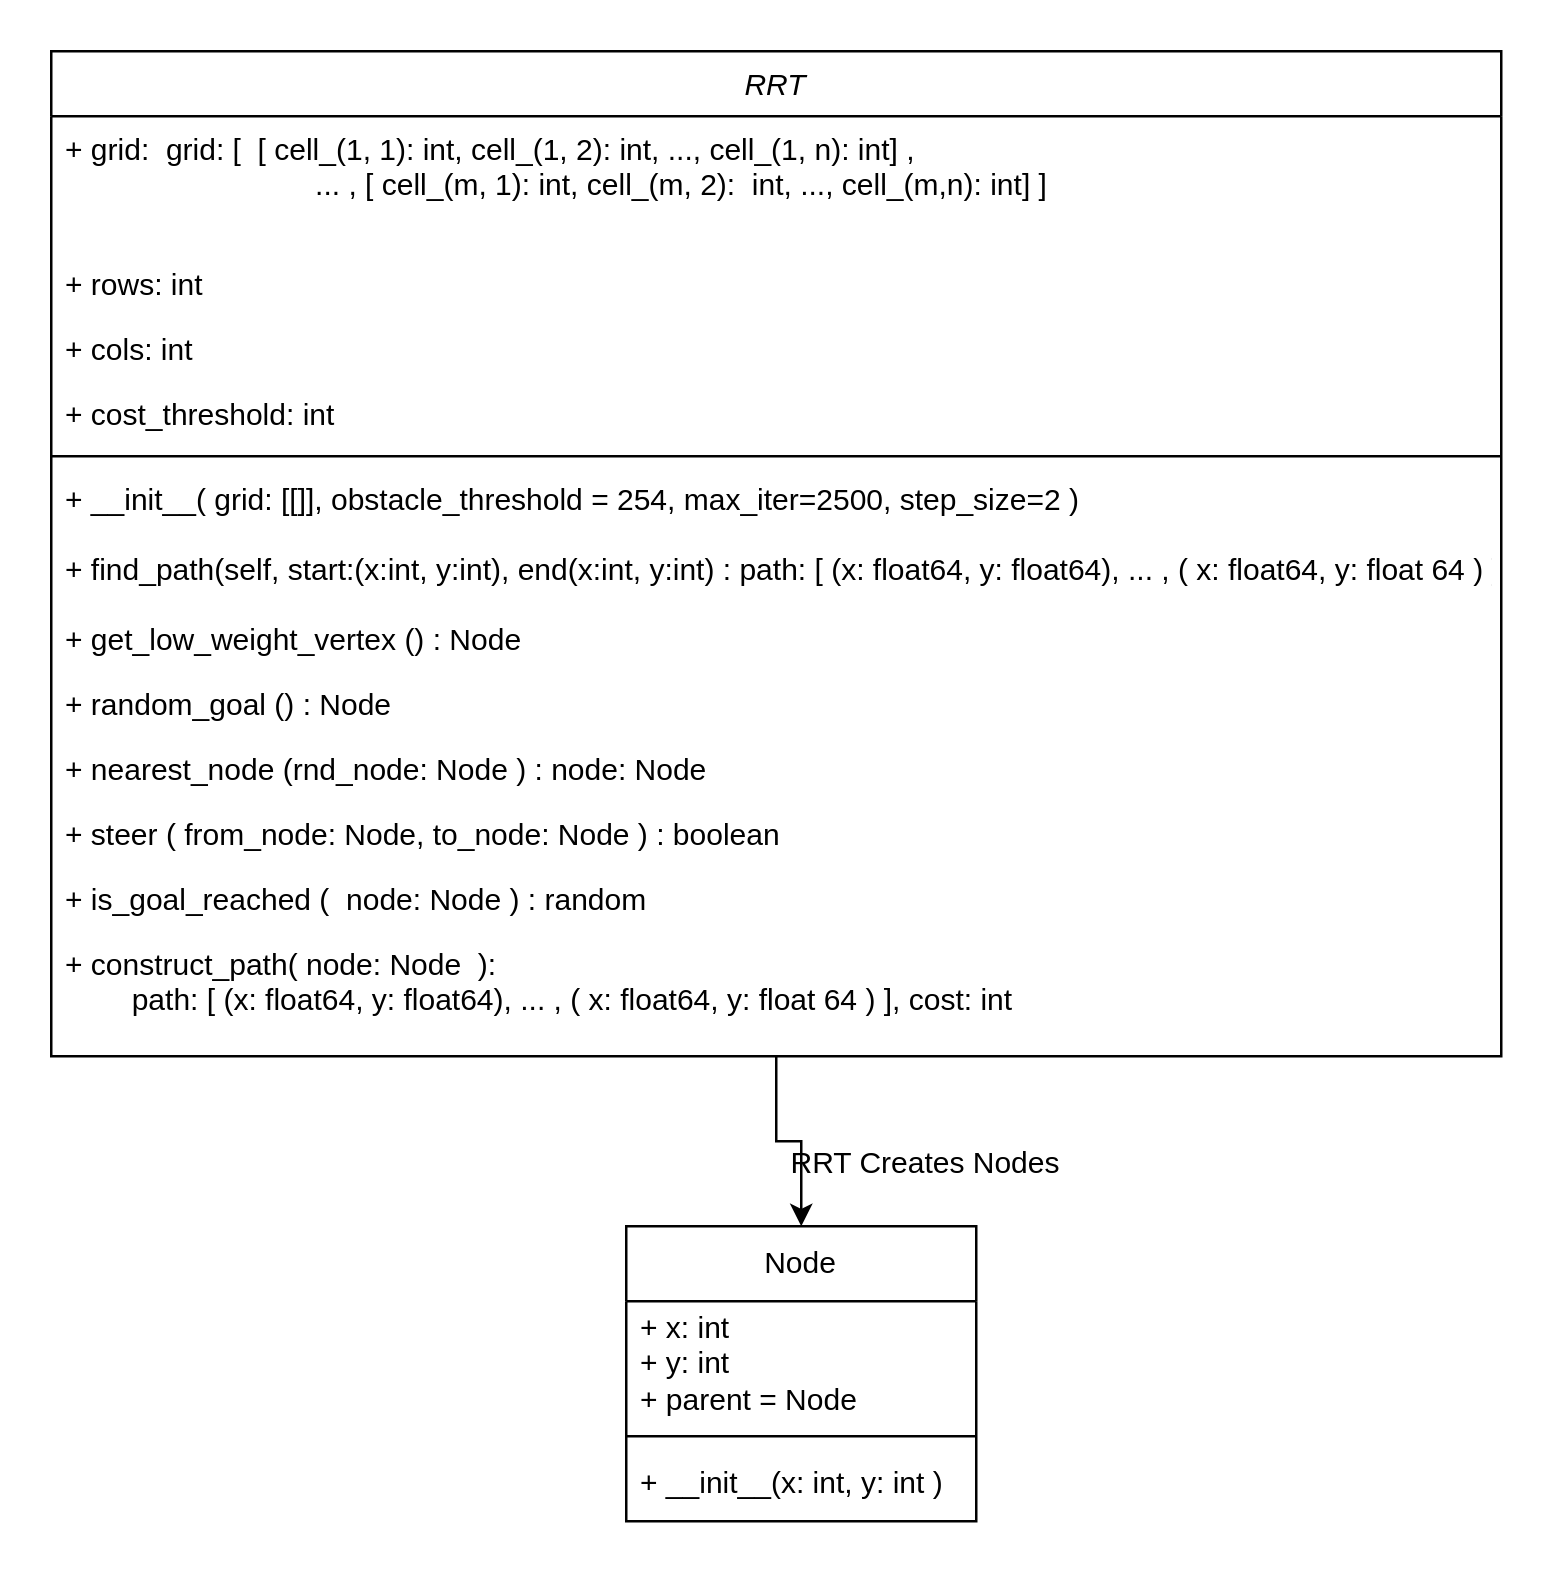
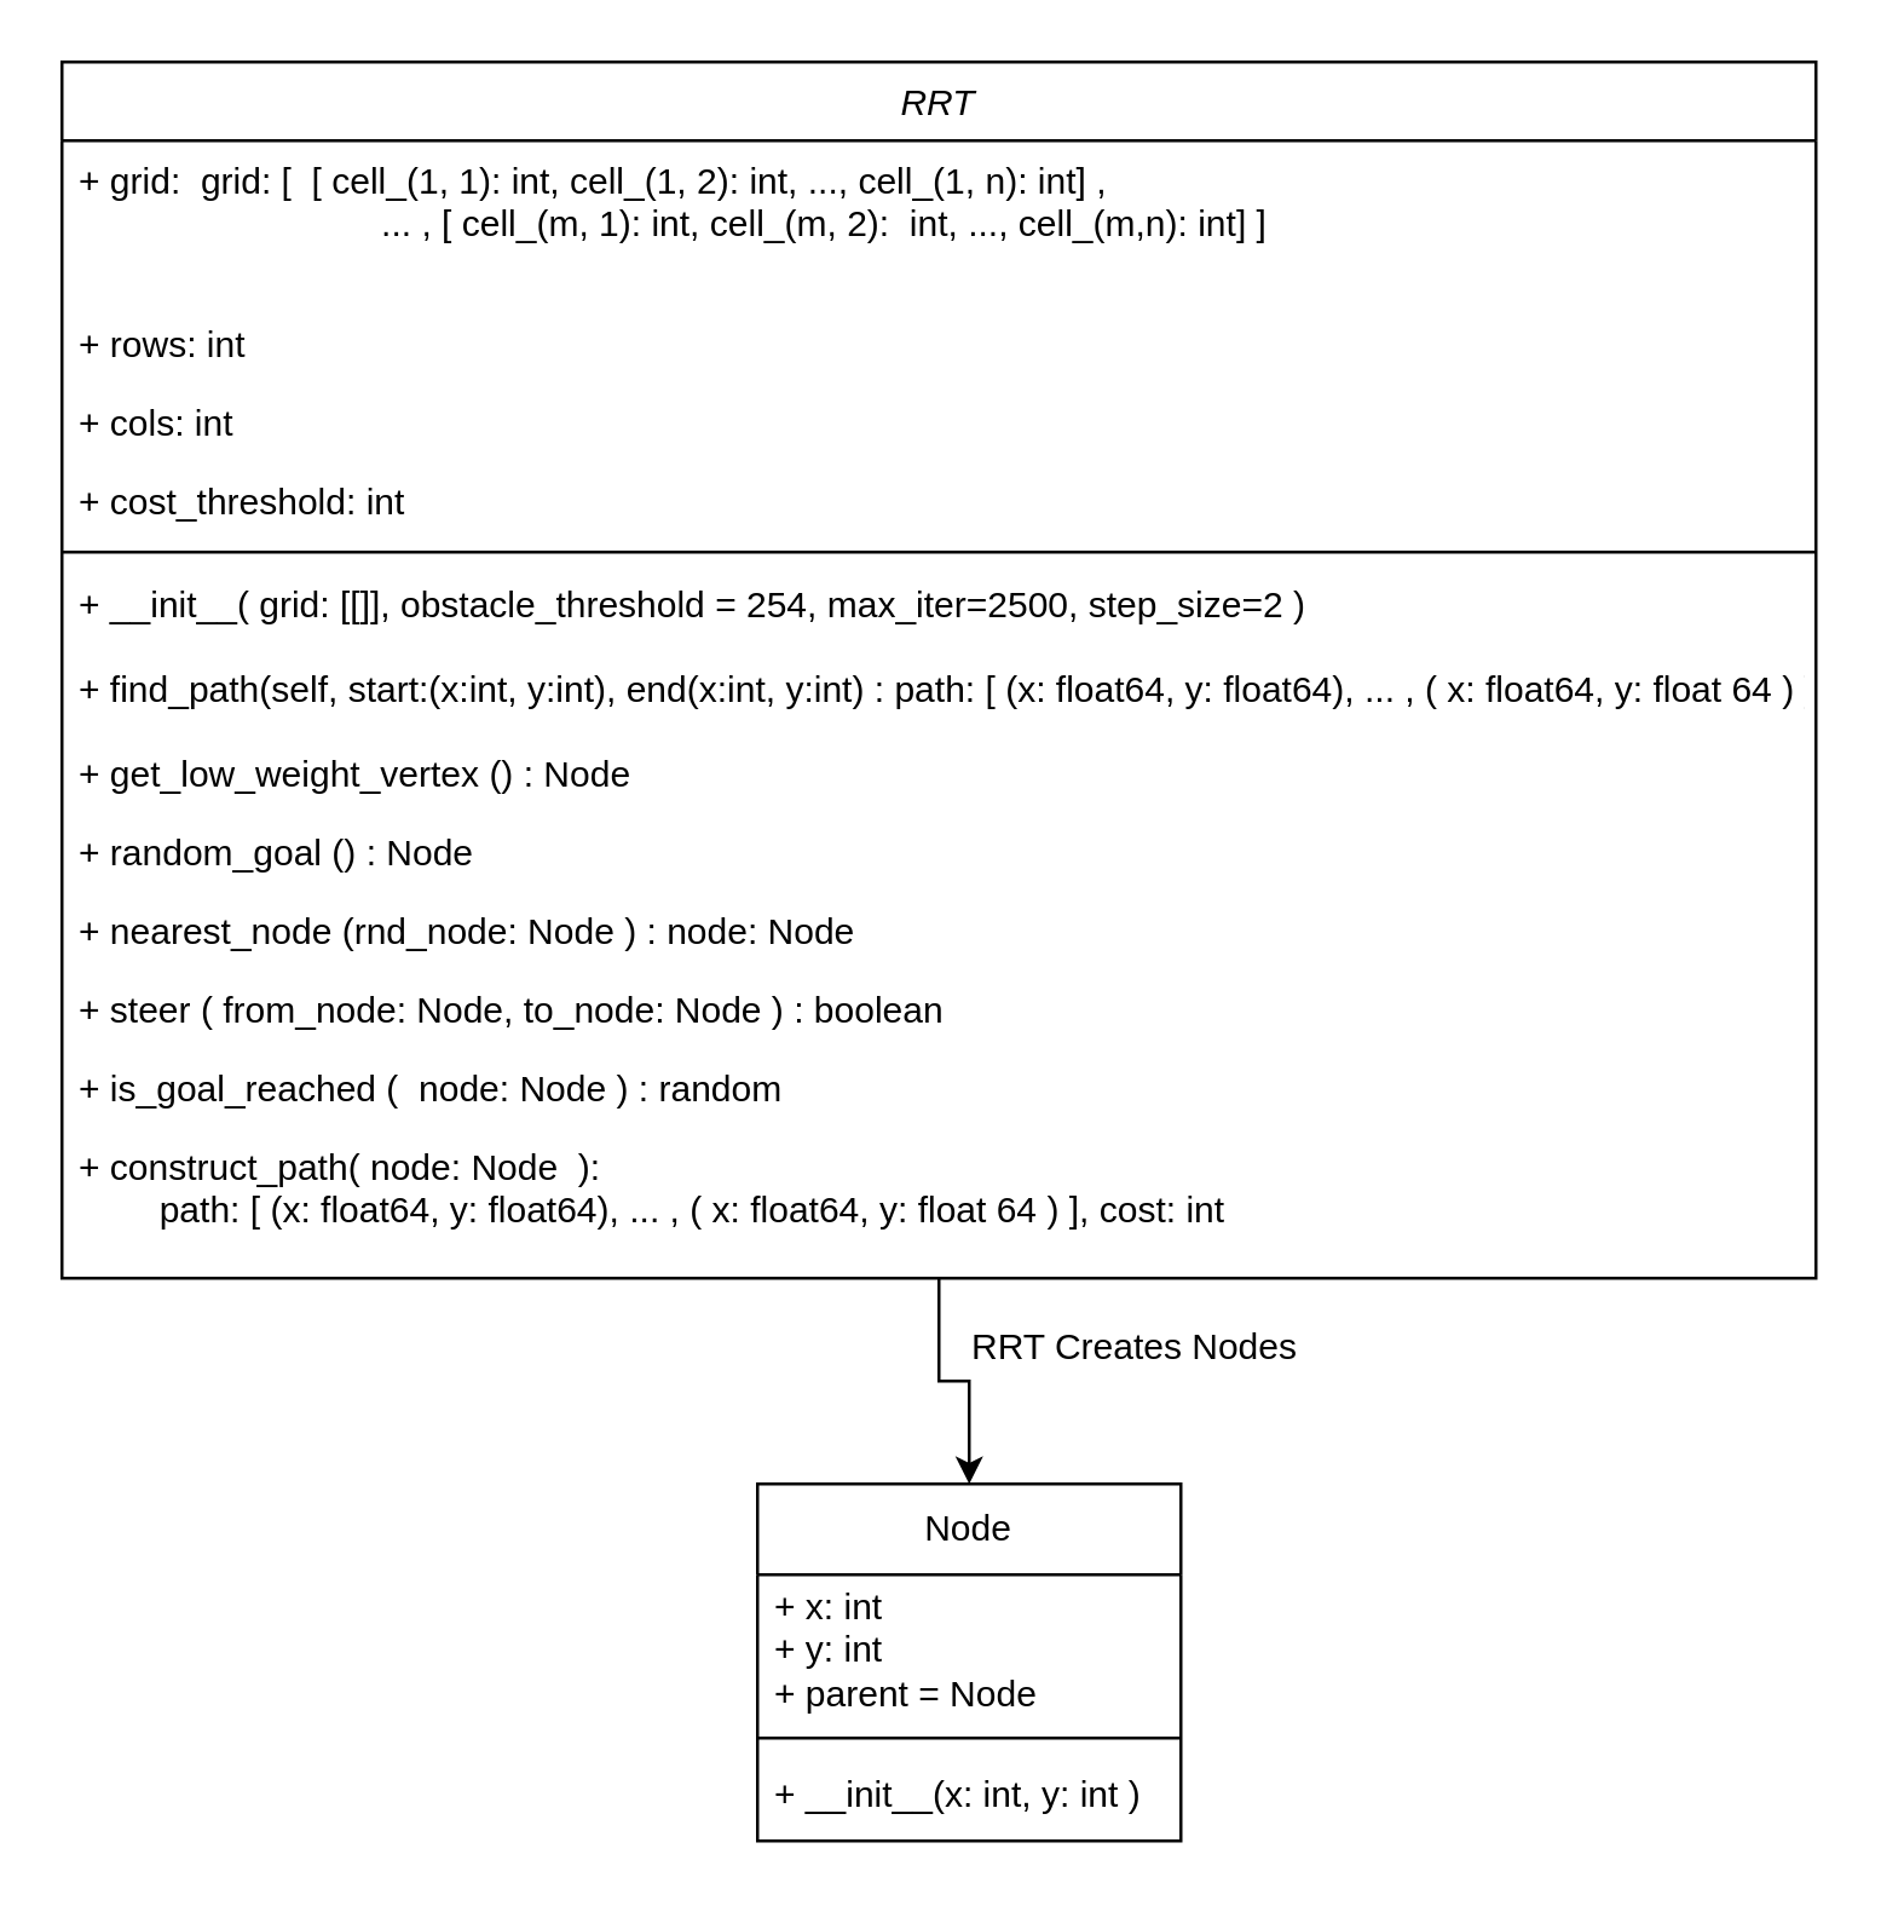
  <mxCell id="0" />
  <mxCell id="1" parent="0" />
  <mxCell id="2" style="edgeStyle=orthogonalEdgeStyle;rounded=0;orthogonalLoop=1;jettySize=auto;html=1;exitX=0.5;exitY=1;exitDx=0;exitDy=0;" edge="1" parent="1" source="3" target="17"><mxGeometry relative="1" as="geometry" /></mxCell>
  <mxCell id="3" value="RRT" style="swimlane;fontStyle=2;align=center;verticalAlign=top;childLayout=stackLayout;horizontal=1;startSize=26;horizontalStack=0;resizeParent=1;resizeLast=0;collapsible=1;marginBottom=0;rounded=0;shadow=0;strokeWidth=1;" parent="1" vertex="1"><mxGeometry x="20" y="20" width="580" height="402" as="geometry"><mxRectangle x="230" y="140" width="160" height="26" as="alternateBounds" /></mxGeometry></mxCell>
  <mxCell id="4" value="+ grid:  grid: [  [ cell_(1, 1): int, cell_(1, 2): int, ..., cell_(1, n): int] , &#10;                              ... , [ cell_(m, 1): int, cell_(m, 2):  int, ..., cell_(m,n): int] ] " style="text;align=left;verticalAlign=top;spacingLeft=4;spacingRight=4;overflow=hidden;rotatable=0;points=[[0,0.5],[1,0.5]];portConstraint=eastwest;" parent="3" vertex="1"><mxGeometry y="26" width="580" height="54" as="geometry" /></mxCell>
  <mxCell id="5" value="+ rows: int" style="text;align=left;verticalAlign=top;spacingLeft=4;spacingRight=4;overflow=hidden;rotatable=0;points=[[0,0.5],[1,0.5]];portConstraint=eastwest;rounded=0;shadow=0;html=0;" parent="3" vertex="1"><mxGeometry y="80" width="580" height="26" as="geometry" /></mxCell>
  <mxCell id="6" value="+ cols: int" style="text;align=left;verticalAlign=top;spacingLeft=4;spacingRight=4;overflow=hidden;rotatable=0;points=[[0,0.5],[1,0.5]];portConstraint=eastwest;rounded=0;shadow=0;html=0;" vertex="1" parent="3"><mxGeometry y="106" width="580" height="26" as="geometry" /></mxCell>
  <mxCell id="7" value="+ cost_threshold: int" style="text;align=left;verticalAlign=top;spacingLeft=4;spacingRight=4;overflow=hidden;rotatable=0;points=[[0,0.5],[1,0.5]];portConstraint=eastwest;rounded=0;shadow=0;html=0;" parent="3" vertex="1"><mxGeometry y="132" width="580" height="26" as="geometry" /></mxCell>
  <mxCell id="8" value="" style="line;html=1;strokeWidth=1;align=left;verticalAlign=middle;spacingTop=-1;spacingLeft=3;spacingRight=3;rotatable=0;labelPosition=right;points=[];portConstraint=eastwest;" parent="3" vertex="1"><mxGeometry y="158" width="580" height="8" as="geometry" /></mxCell>
  <mxCell id="9" value="+ __init__( grid: [[]], obstacle_threshold = 254, max_iter=2500, step_size=2 )" style="text;align=left;verticalAlign=top;spacingLeft=4;spacingRight=4;overflow=hidden;rotatable=0;points=[[0,0.5],[1,0.5]];portConstraint=eastwest;" vertex="1" parent="3"><mxGeometry y="166" width="580" height="28" as="geometry" /></mxCell>
  <mxCell id="10" value="+ find_path(self, start:(x:int, y:int), end(x:int, y:int) : path: [ (x: float64, y: float64), ... , ( x: float64, y: float 64 ) ] " style="text;align=left;verticalAlign=top;spacingLeft=4;spacingRight=4;overflow=hidden;rotatable=0;points=[[0,0.5],[1,0.5]];portConstraint=eastwest;" vertex="1" parent="3"><mxGeometry y="194" width="580" height="28" as="geometry" /></mxCell>
  <mxCell id="11" value="+ get_low_weight_vertex () : Node" style="text;align=left;verticalAlign=top;spacingLeft=4;spacingRight=4;overflow=hidden;rotatable=0;points=[[0,0.5],[1,0.5]];portConstraint=eastwest;" vertex="1" parent="3"><mxGeometry y="222" width="580" height="26" as="geometry" /></mxCell>
  <mxCell id="12" value="+ random_goal () : Node" style="text;align=left;verticalAlign=top;spacingLeft=4;spacingRight=4;overflow=hidden;rotatable=0;points=[[0,0.5],[1,0.5]];portConstraint=eastwest;" parent="3" vertex="1"><mxGeometry y="248" width="580" height="26" as="geometry" /></mxCell>
  <mxCell id="13" value="+ nearest_node (rnd_node: Node ) : node: Node" style="text;align=left;verticalAlign=top;spacingLeft=4;spacingRight=4;overflow=hidden;rotatable=0;points=[[0,0.5],[1,0.5]];portConstraint=eastwest;" vertex="1" parent="3"><mxGeometry y="274" width="580" height="26" as="geometry" /></mxCell>
  <mxCell id="14" value="+ steer ( from_node: Node, to_node: Node ) : boolean " style="text;align=left;verticalAlign=top;spacingLeft=4;spacingRight=4;overflow=hidden;rotatable=0;points=[[0,0.5],[1,0.5]];portConstraint=eastwest;" vertex="1" parent="3"><mxGeometry y="300" width="580" height="26" as="geometry" /></mxCell>
  <mxCell id="15" value="+ is_goal_reached (  node: Node ) : random " style="text;align=left;verticalAlign=top;spacingLeft=4;spacingRight=4;overflow=hidden;rotatable=0;points=[[0,0.5],[1,0.5]];portConstraint=eastwest;" vertex="1" parent="3"><mxGeometry y="326" width="580" height="26" as="geometry" /></mxCell>
  <mxCell id="16" value="+ construct_path( node: Node  ):&#10;        path: [ (x: float64, y: float64), ... , ( x: float64, y: float 64 ) ], cost: int" style="text;align=left;verticalAlign=top;spacingLeft=4;spacingRight=4;overflow=hidden;rotatable=0;points=[[0,0.5],[1,0.5]];portConstraint=eastwest;" vertex="1" parent="3"><mxGeometry y="352" width="580" height="50" as="geometry" /></mxCell>
  <mxCell id="17" value="Node" style="swimlane;fontStyle=0;childLayout=stackLayout;horizontal=1;startSize=30;horizontalStack=0;resizeParent=1;resizeParentMax=0;resizeLast=0;collapsible=1;marginBottom=0;whiteSpace=wrap;html=1;" vertex="1" parent="1"><mxGeometry x="250" y="490" width="140" height="118" as="geometry" /></mxCell>
  <mxCell id="18" value="&lt;div&gt;+ x: int&lt;/div&gt;&lt;div&gt;+ y: int&lt;/div&gt;&lt;div&gt;+ parent = Node&lt;br&gt;&lt;/div&gt;" style="text;strokeColor=none;fillColor=none;align=left;verticalAlign=middle;spacingLeft=4;spacingRight=4;overflow=hidden;points=[[0,0.5],[1,0.5]];portConstraint=eastwest;rotatable=0;whiteSpace=wrap;html=1;" vertex="1" parent="17"><mxGeometry y="30" width="140" height="50" as="geometry" /></mxCell>
  <mxCell id="19" value="" style="line;html=1;strokeWidth=1;align=left;verticalAlign=middle;spacingTop=-1;spacingLeft=3;spacingRight=3;rotatable=0;labelPosition=right;points=[];portConstraint=eastwest;" vertex="1" parent="17"><mxGeometry y="80" width="140" height="8" as="geometry" /></mxCell>
  <mxCell id="20" value="+ __init__(x: int, y: int )" style="text;strokeColor=none;fillColor=none;align=left;verticalAlign=middle;spacingLeft=4;spacingRight=4;overflow=hidden;points=[[0,0.5],[1,0.5]];portConstraint=eastwest;rotatable=0;whiteSpace=wrap;html=1;" vertex="1" parent="17"><mxGeometry y="88" width="140" height="30" as="geometry" /></mxCell>
- <mxCell id="21" value="RRT Creates Nodes" style="text;html=1;align=center;verticalAlign=middle;whiteSpace=wrap;rounded=0;" vertex="1" parent="1"><mxGeometry x="305" y="450" width="130" height="30" as="geometry" /></mxCell>
+ <mxCell id="21" value="RRT Creates Nodes" style="text;html=1;align=center;verticalAlign=middle;whiteSpace=wrap;rounded=0;" vertex="1" parent="1"><mxGeometry x="310" y="430" width="130" height="30" as="geometry" /></mxCell>
